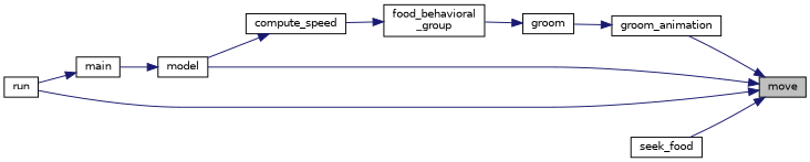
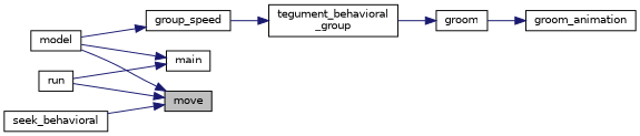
  digraph {
    rankdir=RL
    node [color=black fillcolor=white fontname=Helvetica fontsize=10 shape=record style=filled]
    edge [color=midnightblue dir=back fontname=Helvetica fontsize=10 labelfontname=Helvetica labelfontsize=10 style=solid]
    n1 [fillcolor=grey75 fontcolor=black height=0.2 label=move width=0.4]
    n2 [height=0.2 label=groom_animation width=0.4]
    n3 [height=0.2 label=model width=0.4]
    n4 [height=0.2 label=run width=0.4]
-   n5 [height=0.2 label=seek_food width=0.4]
+   n5 [height=0.2 label=seek_behavioral width=0.4]
    n6 [height=0.2 label=groom width=0.4]
    n7 [height=0.2 label=main width=0.4]
-   n8 [height=0.2 label="food_behavioral\l_group" width=0.4]
-   n9 [height=0.2 label=compute_speed width=0.4]
-   n1 -> n2
+   n8 [height=0.2 label="tegument_behavioral\l_group" width=0.4]
+   n9 [height=0.2 label=group_speed width=0.4]
    n1 -> n3
    n1 -> n4
    n1 -> n5
    n2 -> n6
-   n3 -> n7
+   n7 -> n3
    n6 -> n8
    n7 -> n4
    n8 -> n9
    n9 -> n3
  }
